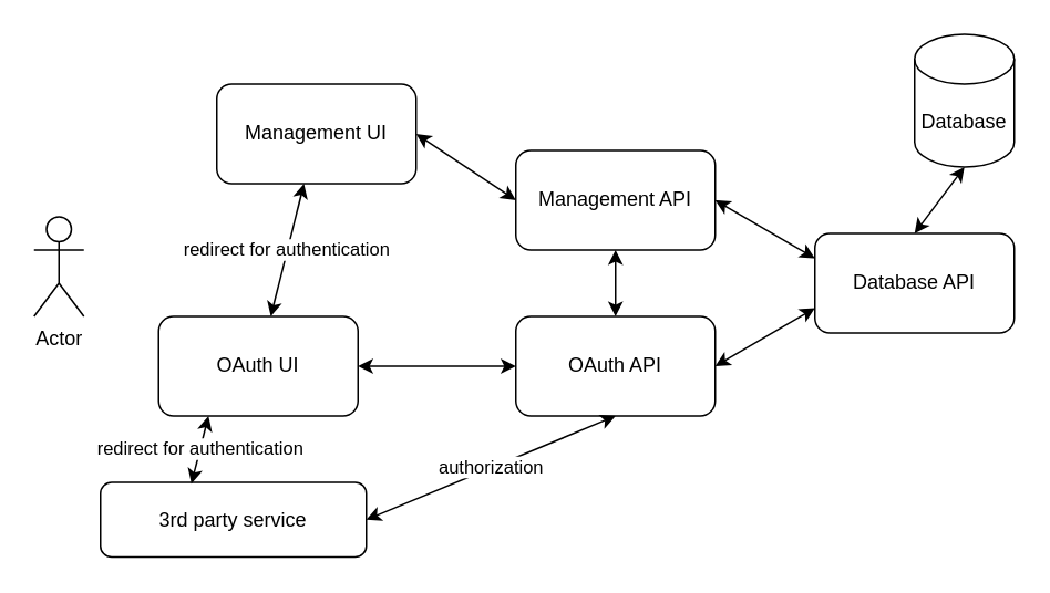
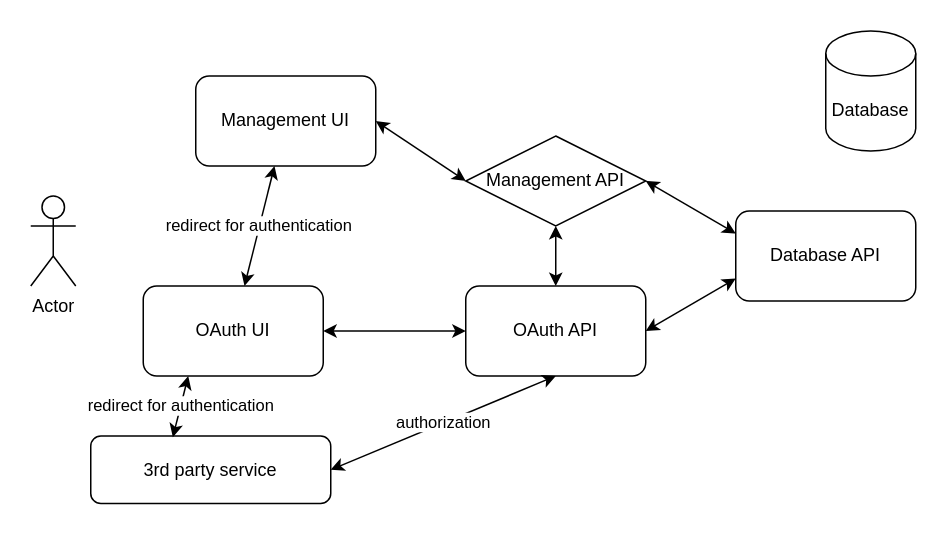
  <mxCell id="0" />
  <mxCell id="1" parent="0" />
  <mxCell id="2" value="Actor" style="shape=umlActor;verticalLabelPosition=bottom;verticalAlign=top;html=1;outlineConnect=0;" vertex="1" parent="1"><mxGeometry x="20" y="130" width="30" height="60" as="geometry" /></mxCell>
  <mxCell id="3" value="Database" style="shape=cylinder3;whiteSpace=wrap;html=1;boundedLbl=1;backgroundOutline=1;size=15;" vertex="1" parent="1"><mxGeometry x="550" y="20" width="60" height="80" as="geometry" /></mxCell>
  <mxCell id="4" value="&lt;div&gt;Database API&lt;/div&gt;" style="rounded=1;whiteSpace=wrap;html=1;" vertex="1" parent="1"><mxGeometry x="490" y="140" width="120" height="60" as="geometry" /></mxCell>
  <mxCell id="5" value="OAuth API" style="rounded=1;whiteSpace=wrap;html=1;" vertex="1" parent="1"><mxGeometry x="310" y="190" width="120" height="60" as="geometry" /></mxCell>
- <mxCell id="6" value="Management API" style="rounded=1;whiteSpace=wrap;html=1;" vertex="1" parent="1"><mxGeometry x="310" y="90" width="120" height="60" as="geometry" /></mxCell>
+ <mxCell id="6" value="Management API" style="rhombus;whiteSpace=wrap;html=1;" vertex="1" parent="1"><mxGeometry x="310" y="90" width="120" height="60" as="geometry" /></mxCell>
  <mxCell id="7" value="OAuth UI" style="rounded=1;whiteSpace=wrap;html=1;" vertex="1" parent="1"><mxGeometry x="95" y="190" width="120" height="60" as="geometry" /></mxCell>
  <mxCell id="8" value="Management UI" style="rounded=1;whiteSpace=wrap;html=1;" vertex="1" parent="1"><mxGeometry x="130" y="50" width="120" height="60" as="geometry" /></mxCell>
  <mxCell id="9" value="" style="endArrow=classic;startArrow=classic;html=1;rounded=0;exitX=1;exitY=0.5;exitDx=0;exitDy=0;entryX=0;entryY=0.5;entryDx=0;entryDy=0;" edge="1" parent="1" source="7" target="5"><mxGeometry width="50" height="50" relative="1" as="geometry"><mxPoint x="250" y="240" as="sourcePoint" /><mxPoint x="300" y="190" as="targetPoint" /></mxGeometry></mxCell>
  <mxCell id="10" value="" style="endArrow=classic;startArrow=classic;html=1;rounded=0;exitX=1;exitY=0.5;exitDx=0;exitDy=0;entryX=0;entryY=0.75;entryDx=0;entryDy=0;" edge="1" parent="1" source="5" target="4"><mxGeometry width="50" height="50" relative="1" as="geometry"><mxPoint x="480" y="270" as="sourcePoint" /><mxPoint x="530" y="220" as="targetPoint" /></mxGeometry></mxCell>
  <mxCell id="11" value="" style="endArrow=classic;startArrow=classic;html=1;rounded=0;exitX=1;exitY=0.5;exitDx=0;exitDy=0;entryX=0;entryY=0.25;entryDx=0;entryDy=0;" edge="1" parent="1" source="6" target="4"><mxGeometry width="50" height="50" relative="1" as="geometry"><mxPoint x="450" y="140" as="sourcePoint" /><mxPoint x="500" y="90" as="targetPoint" /></mxGeometry></mxCell>
  <mxCell id="12" value="" style="endArrow=classic;startArrow=classic;html=1;rounded=0;exitX=1;exitY=0.5;exitDx=0;exitDy=0;entryX=0;entryY=0.5;entryDx=0;entryDy=0;" edge="1" parent="1" source="8" target="6"><mxGeometry width="50" height="50" relative="1" as="geometry"><mxPoint x="250" y="100" as="sourcePoint" /><mxPoint x="300" y="50" as="targetPoint" /></mxGeometry></mxCell>
  <mxCell id="13" value="" style="endArrow=classic;startArrow=classic;html=1;rounded=0;entryX=0.5;entryY=1;entryDx=0;entryDy=0;exitX=0.5;exitY=0;exitDx=0;exitDy=0;" edge="1" parent="1" source="5" target="6"><mxGeometry width="50" height="50" relative="1" as="geometry"><mxPoint x="310" y="360" as="sourcePoint" /><mxPoint x="360" y="310" as="targetPoint" /></mxGeometry></mxCell>
- <mxCell id="14" value="" style="endArrow=classic;startArrow=classic;html=1;rounded=0;entryX=0.5;entryY=1;entryDx=0;entryDy=0;entryPerimeter=0;exitX=0.5;exitY=0;exitDx=0;exitDy=0;" edge="1" parent="1" source="4" target="3"><mxGeometry width="50" height="50" relative="1" as="geometry"><mxPoint x="540" y="150" as="sourcePoint" /><mxPoint x="590" y="100" as="targetPoint" /></mxGeometry></mxCell>
  <mxCell id="15" value="3rd party service" style="rounded=1;whiteSpace=wrap;html=1;" vertex="1" parent="1"><mxGeometry x="60" y="290" width="160" height="45" as="geometry" /></mxCell>
  <mxCell id="16" value="redirect for authentication" style="endArrow=classic;startArrow=classic;html=1;rounded=0;exitX=0.342;exitY=0.017;exitDx=0;exitDy=0;exitPerimeter=0;entryX=0.25;entryY=1;entryDx=0;entryDy=0;" edge="1" parent="1" source="15" target="7"><mxGeometry width="50" height="50" relative="1" as="geometry"><mxPoint x="90" y="290" as="sourcePoint" /><mxPoint x="150" y="250" as="targetPoint" /></mxGeometry></mxCell>
  <mxCell id="17" value="redirect for authentication" style="endArrow=classic;startArrow=classic;html=1;rounded=0;" edge="1" parent="1" source="7" target="8"><mxGeometry width="50" height="50" relative="1" as="geometry"><mxPoint x="90" y="140" as="sourcePoint" /><mxPoint x="140" y="90" as="targetPoint" /></mxGeometry></mxCell>
  <mxCell id="18" value="authorization" style="endArrow=classic;startArrow=classic;html=1;rounded=0;exitX=1;exitY=0.5;exitDx=0;exitDy=0;entryX=0.5;entryY=1;entryDx=0;entryDy=0;" edge="1" parent="1" source="15" target="5"><mxGeometry width="50" height="50" relative="1" as="geometry"><mxPoint x="230" y="330" as="sourcePoint" /><mxPoint x="280" y="280" as="targetPoint" /></mxGeometry></mxCell>
